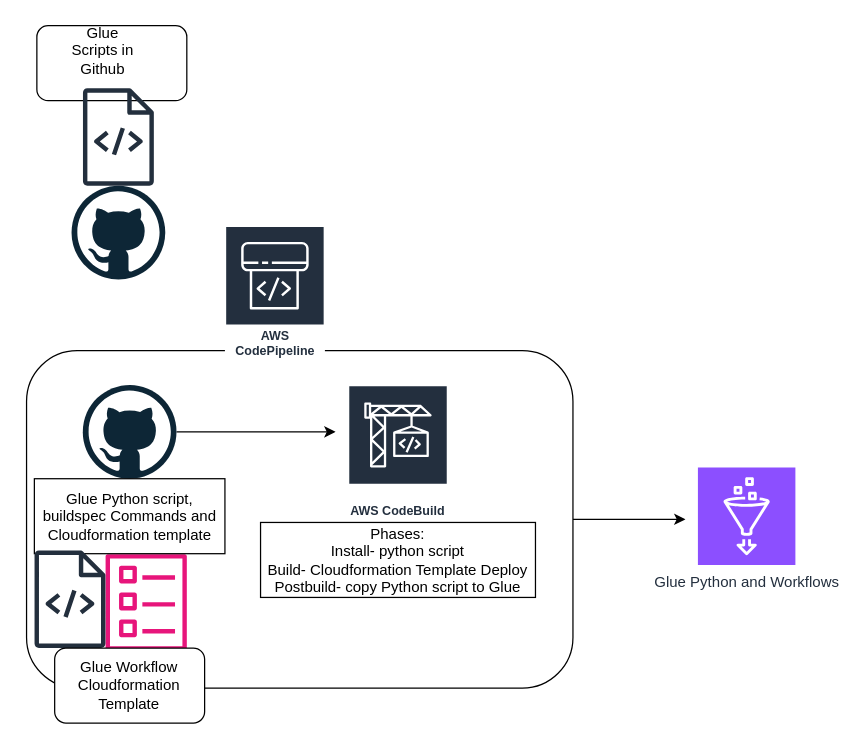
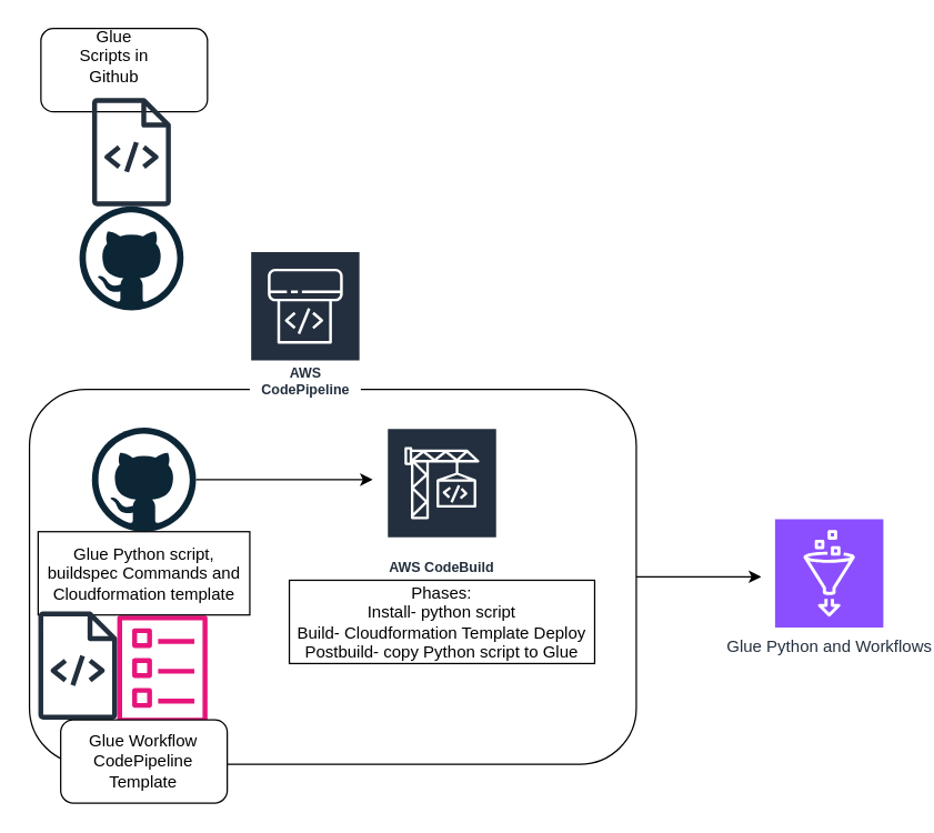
  <mxCell id="0" />
  <mxCell id="1" parent="0" />
  <mxCell id="2" value="" style="rounded=1;whiteSpace=wrap;html=1;" vertex="1" parent="1"><mxGeometry x="29" y="20" width="120" height="60" as="geometry" /></mxCell>
  <mxCell id="3" style="edgeStyle=orthogonalEdgeStyle;rounded=0;orthogonalLoop=1;jettySize=auto;html=1;" edge="1" parent="1" source="4"><mxGeometry relative="1" as="geometry"><mxPoint x="548" y="415" as="targetPoint" /></mxGeometry></mxCell>
  <mxCell id="4" value="" style="rounded=1;whiteSpace=wrap;html=1;" vertex="1" parent="1"><mxGeometry x="20.75" y="280" width="437.25" height="270" as="geometry" /></mxCell>
  <mxCell id="5" value="AWS CodeBuild" style="sketch=0;outlineConnect=0;fontColor=#232F3E;gradientColor=none;strokeColor=#ffffff;fillColor=#232F3E;dashed=0;verticalLabelPosition=middle;verticalAlign=bottom;align=center;html=1;whiteSpace=wrap;fontSize=10;fontStyle=1;spacing=3;shape=mxgraph.aws4.productIcon;prIcon=mxgraph.aws4.codebuild;" vertex="1" parent="1"><mxGeometry x="278" y="307.5" width="80" height="110" as="geometry" /></mxCell>
  <mxCell id="6" value="" style="sketch=0;outlineConnect=0;fontColor=#232F3E;gradientColor=none;fillColor=#E7157B;strokeColor=none;dashed=0;verticalLabelPosition=bottom;verticalAlign=top;align=center;html=1;fontSize=12;fontStyle=0;aspect=fixed;pointerEvents=1;shape=mxgraph.aws4.template;" vertex="1" parent="1"><mxGeometry x="84" y="442.5" width="65" height="78" as="geometry" /></mxCell>
  <mxCell id="7" style="edgeStyle=orthogonalEdgeStyle;rounded=0;orthogonalLoop=1;jettySize=auto;html=1;" edge="1" parent="1" source="8"><mxGeometry relative="1" as="geometry"><mxPoint x="268" y="345" as="targetPoint" /></mxGeometry></mxCell>
  <mxCell id="8" value="" style="dashed=0;outlineConnect=0;html=1;align=center;labelPosition=center;verticalLabelPosition=bottom;verticalAlign=top;shape=mxgraph.weblogos.github" vertex="1" parent="1"><mxGeometry x="65.75" y="307.5" width="75" height="75" as="geometry" /></mxCell>
  <mxCell id="9" value="Glue Python script, buildspec Commands and Cloudformation template" style="rounded=0;whiteSpace=wrap;html=1;" vertex="1" parent="1"><mxGeometry x="27" y="382.5" width="152.5" height="60" as="geometry" /></mxCell>
  <mxCell id="10" value="&lt;div&gt;Phases:&lt;/div&gt;&lt;div&gt;Install- python script&lt;/div&gt;&lt;div&gt;Build- Cloudformation Template Deploy&lt;br&gt;&lt;/div&gt;&lt;div&gt;Postbuild- copy Python script to Glue&lt;br&gt;&lt;/div&gt;" style="rounded=0;whiteSpace=wrap;html=1;" vertex="1" parent="1"><mxGeometry x="208" y="417.5" width="220" height="60" as="geometry" /></mxCell>
  <mxCell id="11" value="" style="sketch=0;outlineConnect=0;fontColor=#232F3E;gradientColor=none;fillColor=#232F3D;strokeColor=none;dashed=0;verticalLabelPosition=bottom;verticalAlign=top;align=center;html=1;fontSize=12;fontStyle=0;aspect=fixed;pointerEvents=1;shape=mxgraph.aws4.source_code;" vertex="1" parent="1"><mxGeometry x="27" y="440" width="57" height="78" as="geometry" /></mxCell>
  <mxCell id="12" value="AWS CodePipeline" style="sketch=0;outlineConnect=0;fontColor=#232F3E;gradientColor=none;strokeColor=#ffffff;fillColor=#232F3E;dashed=0;verticalLabelPosition=middle;verticalAlign=bottom;align=center;html=1;whiteSpace=wrap;fontSize=10;fontStyle=1;spacing=3;shape=mxgraph.aws4.productIcon;prIcon=mxgraph.aws4.codepipeline;" vertex="1" parent="1"><mxGeometry x="179.5" y="180" width="80" height="110" as="geometry" /></mxCell>
  <mxCell id="13" value="" style="dashed=0;outlineConnect=0;html=1;align=center;labelPosition=center;verticalLabelPosition=bottom;verticalAlign=top;shape=mxgraph.weblogos.github" vertex="1" parent="1"><mxGeometry x="56.75" y="148" width="75" height="75" as="geometry" /></mxCell>
  <mxCell id="14" value="" style="sketch=0;outlineConnect=0;fontColor=#232F3E;gradientColor=none;fillColor=#232F3D;strokeColor=none;dashed=0;verticalLabelPosition=bottom;verticalAlign=top;align=center;html=1;fontSize=12;fontStyle=0;aspect=fixed;pointerEvents=1;shape=mxgraph.aws4.source_code;" vertex="1" parent="1"><mxGeometry x="65.75" y="70" width="57" height="78" as="geometry" /></mxCell>
  <mxCell id="15" value="Glue Scripts in Github" style="text;html=1;align=center;verticalAlign=middle;whiteSpace=wrap;rounded=0;" vertex="1" parent="1"><mxGeometry x="51.75" y="25" width="60" height="30" as="geometry" /></mxCell>
- <mxCell id="16" value="Glue Workflow Cloudformation Template" style="rounded=1;whiteSpace=wrap;html=1;" vertex="1" parent="1"><mxGeometry x="43.25" y="518" width="120" height="60" as="geometry" /></mxCell>
+ <mxCell id="16" value="Glue Workflow CodePipeline Template" style="rounded=1;whiteSpace=wrap;html=1;" vertex="1" parent="1"><mxGeometry x="43.25" y="518" width="120" height="60" as="geometry" /></mxCell>
  <mxCell id="17" value="Glue Python and Workflows" style="sketch=0;points=[[0,0,0],[0.25,0,0],[0.5,0,0],[0.75,0,0],[1,0,0],[0,1,0],[0.25,1,0],[0.5,1,0],[0.75,1,0],[1,1,0],[0,0.25,0],[0,0.5,0],[0,0.75,0],[1,0.25,0],[1,0.5,0],[1,0.75,0]];outlineConnect=0;fontColor=#232F3E;fillColor=#8C4FFF;strokeColor=#ffffff;dashed=0;verticalLabelPosition=bottom;verticalAlign=top;align=center;html=1;fontSize=12;fontStyle=0;aspect=fixed;shape=mxgraph.aws4.resourceIcon;resIcon=mxgraph.aws4.glue;" vertex="1" parent="1"><mxGeometry x="558" y="373.5" width="78" height="78" as="geometry" /></mxCell>
